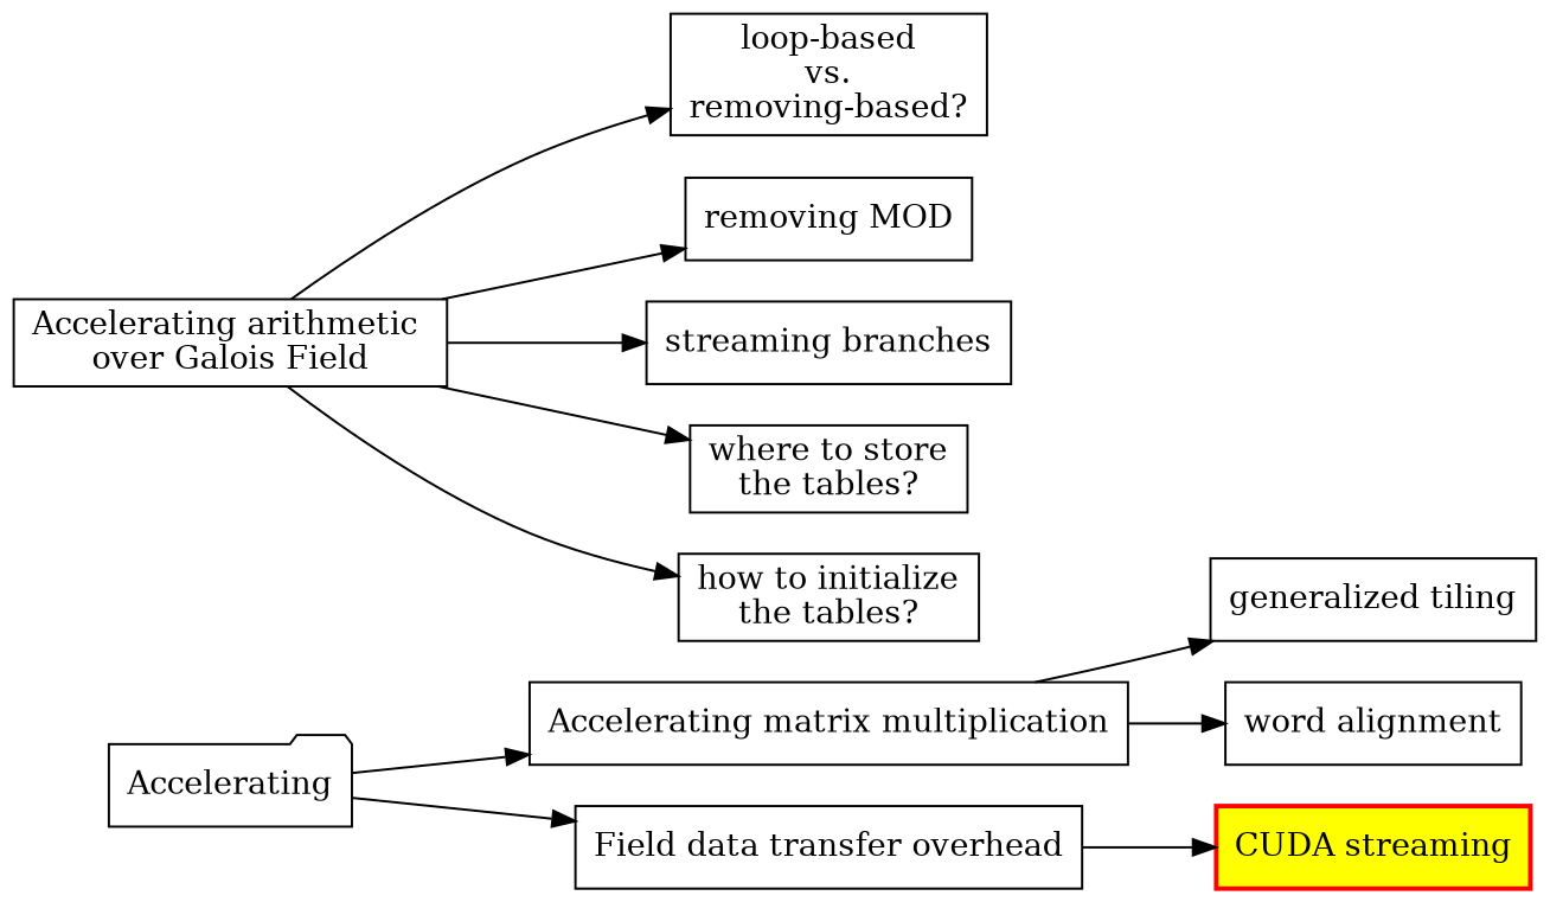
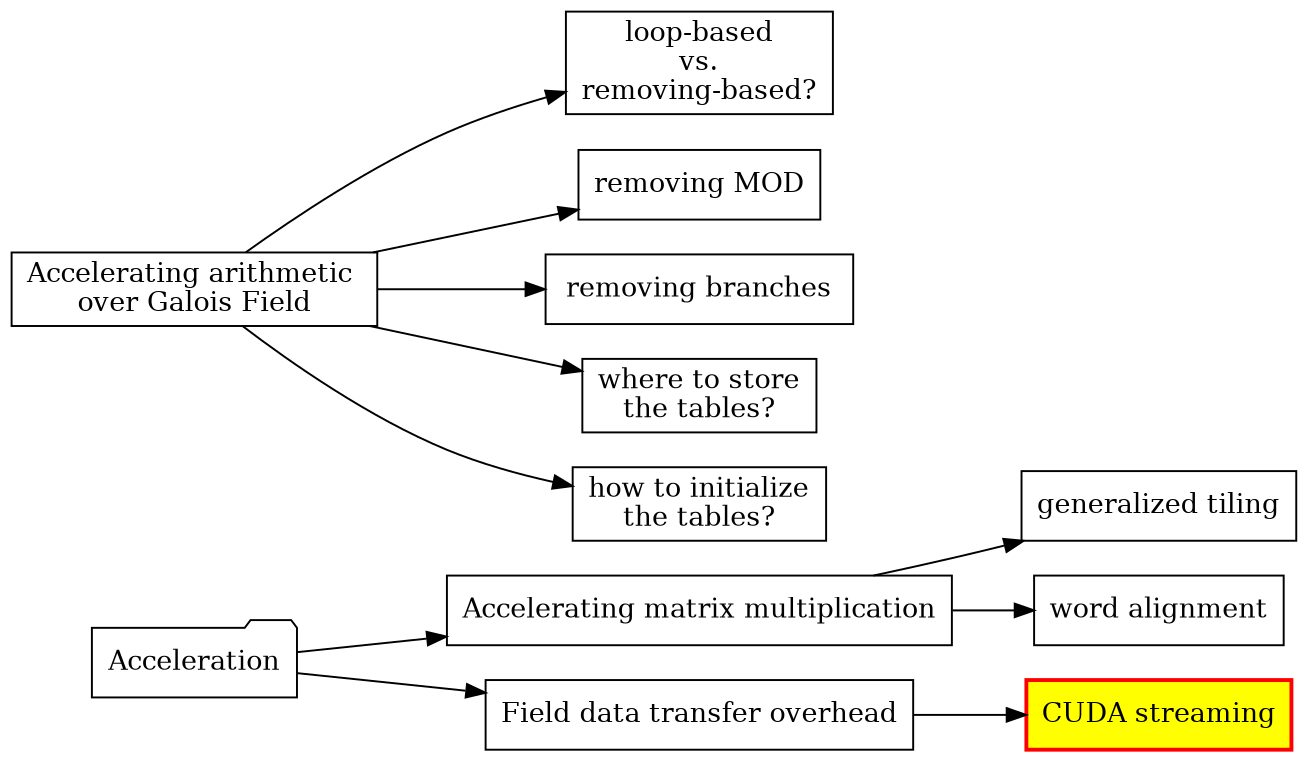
  digraph {
    rankdir=LR
    node [shape=box]
-   n1 [label=Accelerating shape=folder]
+   n1 [label=Acceleration shape=folder]
    n2 [label="Accelerating matrix multiplication"]
    n3 [label="Field data transfer overhead"]
    n4 [label="Accelerating arithmetic \nover Galois Field"]
    n5 [label="loop-based\nvs.\nremoving-based?"]
    n6 [label="removing MOD"]
-   n7 [label="streaming branches"]
+   n7 [label="removing branches"]
    n8 [label="where to store\nthe tables?"]
    n9 [label="how to initialize\nthe tables?"]
    n10 [label="generalized tiling"]
    n11 [label="word alignment"]
    n12 [color=red fillcolor=yellow fontcolor=black label="CUDA streaming" style="filled, setlinewidth(2)"]
    n1 -> n2
    n1 -> n3
    n2 -> n10
    n2 -> n11
    n3 -> n12
    n4 -> n5
    n4 -> n6
    n4 -> n7
    n4 -> n8
    n4 -> n9
  }
